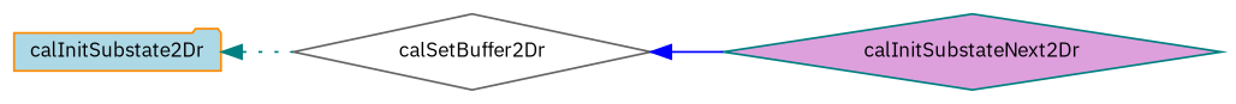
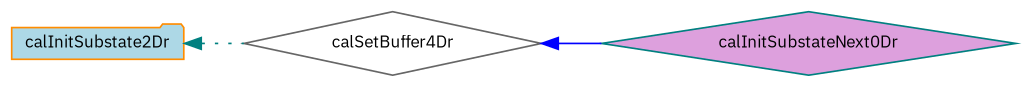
  digraph {
    fontname="IBM Plex Sans"
    rankdir=LR
    node [fontname="IBM Plex Sans" fontsize=10 shape=diamond style=filled]
    edge [dir=back fontname="IBM Plex Sans" fontsize=10 labelfontname=Helvetica labelfontsize=10]
-   n1 [color=gray40 fillcolor=white fontcolor=black height=0.2 label=calSetBuffer2Dr width=0.4]
-   n2 [color=teal fillcolor=plum height=0.2 label=calInitSubstateNext2Dr width=0.4]
+   n1 [color=gray40 fillcolor=white fontcolor=black height=0.2 label=calSetBuffer4Dr width=0.4]
+   n2 [color=teal fillcolor=plum height=0.2 label=calInitSubstateNext0Dr width=0.4]
    n3 [color=darkorange fillcolor=lightblue height=0.2 label=calInitSubstate2Dr shape=folder width=0.4]
    n1 -> n2 [color=blue style=solid]
    n3 -> n1 [color=teal style=dotted]
  }
